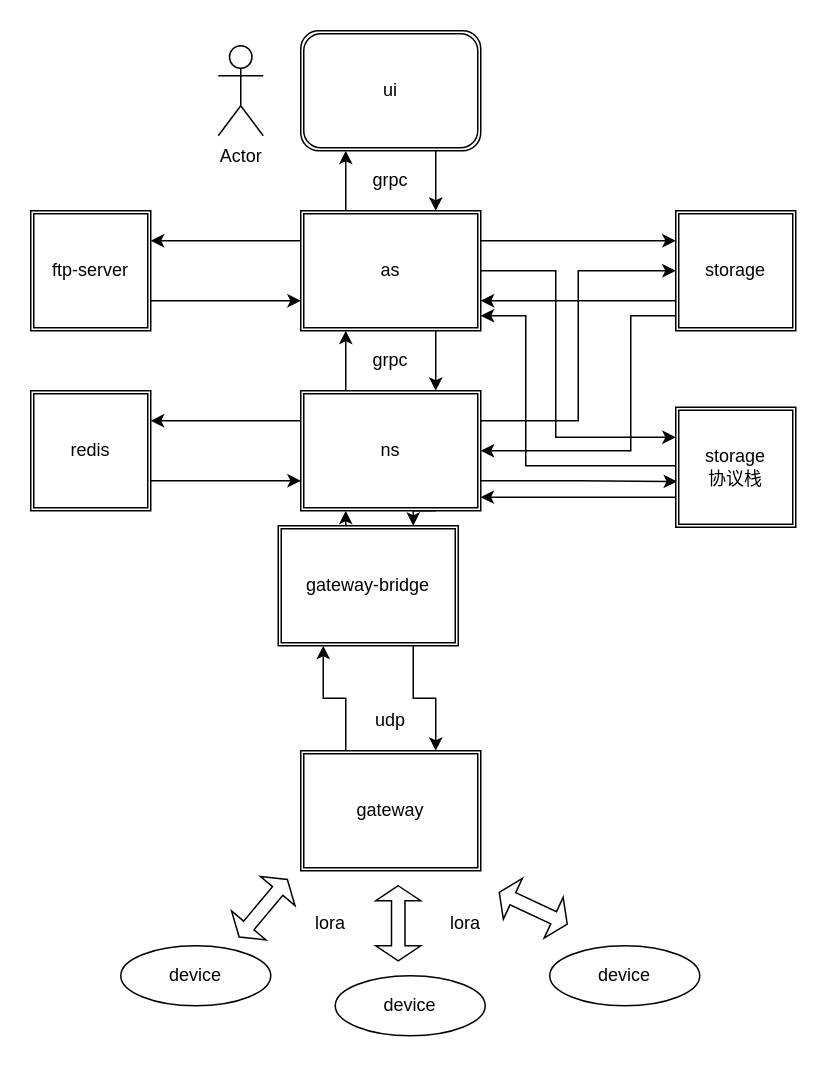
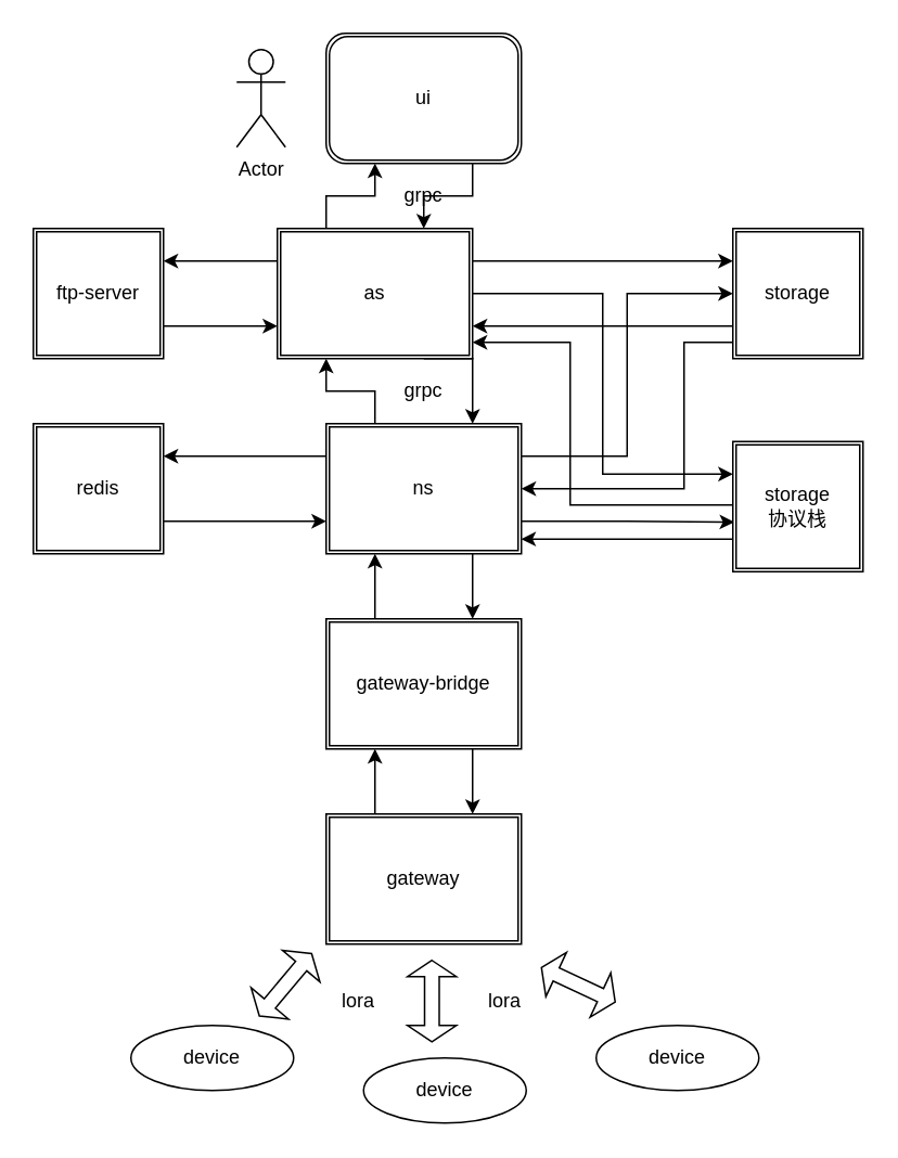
  <mxCell id="0" />
  <mxCell id="1" parent="0" />
  <mxCell id="2" style="edgeStyle=orthogonalEdgeStyle;rounded=0;orthogonalLoop=1;jettySize=auto;html=1;exitX=0.75;exitY=1;exitDx=0;exitDy=0;entryX=0.75;entryY=0;entryDx=0;entryDy=0;" parent="1" source="7" target="13" edge="1"><mxGeometry relative="1" as="geometry"><Array as="points"><mxPoint x="290" y="240" /><mxPoint x="290" y="240" /></Array></mxGeometry></mxCell>
  <mxCell id="3" style="edgeStyle=orthogonalEdgeStyle;rounded=0;orthogonalLoop=1;jettySize=auto;html=1;exitX=0.25;exitY=0;exitDx=0;exitDy=0;entryX=0.25;entryY=1;entryDx=0;entryDy=0;" parent="1" source="7" target="18" edge="1"><mxGeometry relative="1" as="geometry" /></mxCell>
  <mxCell id="4" style="edgeStyle=orthogonalEdgeStyle;rounded=0;orthogonalLoop=1;jettySize=auto;html=1;exitX=1;exitY=0.25;exitDx=0;exitDy=0;entryX=0;entryY=0.25;entryDx=0;entryDy=0;" parent="1" source="7" target="16" edge="1"><mxGeometry relative="1" as="geometry" /></mxCell>
  <mxCell id="5" style="edgeStyle=orthogonalEdgeStyle;rounded=0;orthogonalLoop=1;jettySize=auto;html=1;exitX=0;exitY=0.25;exitDx=0;exitDy=0;entryX=1;entryY=0.25;entryDx=0;entryDy=0;fontColor=#333333;" parent="1" source="7" target="38" edge="1"><mxGeometry relative="1" as="geometry" /></mxCell>
  <mxCell id="6" style="edgeStyle=orthogonalEdgeStyle;rounded=0;orthogonalLoop=1;jettySize=auto;html=1;exitX=1;exitY=0.5;exitDx=0;exitDy=0;entryX=0;entryY=0.25;entryDx=0;entryDy=0;" parent="1" source="7" target="41" edge="1"><mxGeometry relative="1" as="geometry"><Array as="points"><mxPoint x="370" y="180" /><mxPoint x="370" y="291" /></Array></mxGeometry></mxCell>
- <mxCell id="7" value="as" style="shape=ext;double=1;rounded=0;whiteSpace=wrap;html=1;" parent="1" vertex="1"><mxGeometry x="200" y="140" width="120" height="80" as="geometry" /></mxCell>
+ <mxCell id="7" value="as" style="shape=ext;double=1;rounded=0;whiteSpace=wrap;html=1;" parent="1" vertex="1"><mxGeometry x="170" y="140" width="120" height="80" as="geometry" /></mxCell>
  <mxCell id="8" style="edgeStyle=orthogonalEdgeStyle;rounded=0;orthogonalLoop=1;jettySize=auto;html=1;exitX=0.25;exitY=0;exitDx=0;exitDy=0;entryX=0.25;entryY=1;entryDx=0;entryDy=0;" parent="1" source="13" target="7" edge="1"><mxGeometry relative="1" as="geometry" /></mxCell>
  <mxCell id="9" style="edgeStyle=orthogonalEdgeStyle;rounded=0;orthogonalLoop=1;jettySize=auto;html=1;exitX=0.75;exitY=1;exitDx=0;exitDy=0;entryX=0.75;entryY=0;entryDx=0;entryDy=0;" parent="1" source="13" target="21" edge="1"><mxGeometry relative="1" as="geometry" /></mxCell>
  <mxCell id="10" style="edgeStyle=orthogonalEdgeStyle;rounded=0;orthogonalLoop=1;jettySize=auto;html=1;exitX=0;exitY=0.25;exitDx=0;exitDy=0;entryX=1;entryY=0.25;entryDx=0;entryDy=0;" parent="1" source="13" target="23" edge="1"><mxGeometry relative="1" as="geometry" /></mxCell>
  <mxCell id="11" style="edgeStyle=orthogonalEdgeStyle;rounded=0;orthogonalLoop=1;jettySize=auto;html=1;exitX=1;exitY=0.25;exitDx=0;exitDy=0;entryX=0;entryY=0.5;entryDx=0;entryDy=0;" parent="1" source="13" target="16" edge="1"><mxGeometry relative="1" as="geometry" /></mxCell>
  <mxCell id="12" style="edgeStyle=orthogonalEdgeStyle;rounded=0;orthogonalLoop=1;jettySize=auto;html=1;exitX=1;exitY=0.75;exitDx=0;exitDy=0;entryX=0.011;entryY=0.619;entryDx=0;entryDy=0;entryPerimeter=0;" parent="1" source="13" target="41" edge="1"><mxGeometry relative="1" as="geometry"><Array as="points"><mxPoint x="385" y="320" /></Array></mxGeometry></mxCell>
  <mxCell id="13" value="ns" style="shape=ext;double=1;rounded=0;whiteSpace=wrap;html=1;" parent="1" vertex="1"><mxGeometry x="200" y="260" width="120" height="80" as="geometry" /></mxCell>
  <mxCell id="14" style="edgeStyle=orthogonalEdgeStyle;rounded=0;orthogonalLoop=1;jettySize=auto;html=1;exitX=0;exitY=0.75;exitDx=0;exitDy=0;entryX=1;entryY=0.75;entryDx=0;entryDy=0;" parent="1" source="16" target="7" edge="1"><mxGeometry relative="1" as="geometry" /></mxCell>
  <mxCell id="15" value="" style="edgeStyle=orthogonalEdgeStyle;rounded=0;orthogonalLoop=1;jettySize=auto;html=1;entryX=1;entryY=0.5;entryDx=0;entryDy=0;" parent="1" source="16" target="13" edge="1"><mxGeometry relative="1" as="geometry"><Array as="points"><mxPoint x="420" y="210" /><mxPoint x="420" y="300" /></Array></mxGeometry></mxCell>
  <mxCell id="16" value="storage" style="shape=ext;double=1;whiteSpace=wrap;html=1;aspect=fixed;" parent="1" vertex="1"><mxGeometry x="450" y="140" width="80" height="80" as="geometry" /></mxCell>
  <mxCell id="17" style="edgeStyle=orthogonalEdgeStyle;rounded=0;orthogonalLoop=1;jettySize=auto;html=1;exitX=0.75;exitY=1;exitDx=0;exitDy=0;entryX=0.75;entryY=0;entryDx=0;entryDy=0;" parent="1" source="18" target="7" edge="1"><mxGeometry relative="1" as="geometry" /></mxCell>
  <mxCell id="18" value="ui" style="shape=ext;double=1;rounded=1;whiteSpace=wrap;html=1;" parent="1" vertex="1"><mxGeometry x="200" y="20" width="120" height="80" as="geometry" /></mxCell>
  <mxCell id="19" style="edgeStyle=orthogonalEdgeStyle;rounded=0;orthogonalLoop=1;jettySize=auto;html=1;exitX=0.25;exitY=0;exitDx=0;exitDy=0;entryX=0.25;entryY=1;entryDx=0;entryDy=0;" parent="1" source="21" target="13" edge="1"><mxGeometry relative="1" as="geometry" /></mxCell>
  <mxCell id="20" style="edgeStyle=orthogonalEdgeStyle;rounded=0;orthogonalLoop=1;jettySize=auto;html=1;exitX=0.75;exitY=1;exitDx=0;exitDy=0;entryX=0.75;entryY=0;entryDx=0;entryDy=0;" parent="1" source="21" target="25" edge="1"><mxGeometry relative="1" as="geometry" /></mxCell>
- <mxCell id="21" value="gateway-bridge" style="shape=ext;double=1;rounded=0;whiteSpace=wrap;html=1;" parent="1" vertex="1"><mxGeometry x="185" y="350" width="120" height="80" as="geometry" /></mxCell>
+ <mxCell id="21" value="gateway-bridge" style="shape=ext;double=1;rounded=0;whiteSpace=wrap;html=1;" parent="1" vertex="1"><mxGeometry x="200" y="380" width="120" height="80" as="geometry" /></mxCell>
  <mxCell id="22" style="edgeStyle=orthogonalEdgeStyle;rounded=0;orthogonalLoop=1;jettySize=auto;html=1;exitX=1;exitY=0.75;exitDx=0;exitDy=0;entryX=0;entryY=0.75;entryDx=0;entryDy=0;" parent="1" source="23" target="13" edge="1"><mxGeometry relative="1" as="geometry" /></mxCell>
  <mxCell id="23" value="redis" style="shape=ext;double=1;whiteSpace=wrap;html=1;aspect=fixed;" parent="1" vertex="1"><mxGeometry x="20" y="260" width="80" height="80" as="geometry" /></mxCell>
  <mxCell id="24" style="edgeStyle=orthogonalEdgeStyle;rounded=0;orthogonalLoop=1;jettySize=auto;html=1;exitX=0.25;exitY=0;exitDx=0;exitDy=0;entryX=0.25;entryY=1;entryDx=0;entryDy=0;" parent="1" source="25" target="21" edge="1"><mxGeometry relative="1" as="geometry" /></mxCell>
  <mxCell id="25" value="gateway" style="shape=ext;double=1;rounded=0;whiteSpace=wrap;html=1;" parent="1" vertex="1"><mxGeometry x="200" y="500" width="120" height="80" as="geometry" /></mxCell>
- <mxCell id="26" value="udp" style="text;html=1;strokeColor=none;fillColor=none;align=center;verticalAlign=middle;whiteSpace=wrap;rounded=0;" parent="1" vertex="1"><mxGeometry x="240" y="470" width="40" height="20" as="geometry" /></mxCell>
  <mxCell id="27" value="grpc" style="text;html=1;strokeColor=none;fillColor=none;align=center;verticalAlign=middle;whiteSpace=wrap;rounded=0;" parent="1" vertex="1"><mxGeometry x="240" y="110" width="40" height="20" as="geometry" /></mxCell>
  <mxCell id="28" value="grpc" style="text;html=1;strokeColor=none;fillColor=none;align=center;verticalAlign=middle;whiteSpace=wrap;rounded=0;" parent="1" vertex="1"><mxGeometry x="240" y="230" width="40" height="20" as="geometry" /></mxCell>
  <mxCell id="29" value="device" style="ellipse;whiteSpace=wrap;html=1;align=center;container=1;recursiveResize=0;treeFolding=1;treeMoving=1;" parent="1" vertex="1"><mxGeometry x="80" y="630" width="100" height="40" as="geometry" /></mxCell>
  <mxCell id="30" value="device" style="ellipse;whiteSpace=wrap;html=1;align=center;container=1;recursiveResize=0;treeFolding=1;treeMoving=1;" parent="1" vertex="1"><mxGeometry x="223" y="650" width="100" height="40" as="geometry" /></mxCell>
  <mxCell id="31" value="device" style="ellipse;whiteSpace=wrap;html=1;align=center;container=1;recursiveResize=0;treeFolding=1;treeMoving=1;" parent="1" vertex="1"><mxGeometry x="366" y="630" width="100" height="40" as="geometry" /></mxCell>
  <mxCell id="32" value="" style="shape=doubleArrow;direction=south;whiteSpace=wrap;html=1;rotation=40;" parent="1" vertex="1"><mxGeometry x="160" y="580" width="30" height="50" as="geometry" /></mxCell>
  <mxCell id="33" value="" style="shape=doubleArrow;direction=south;whiteSpace=wrap;html=1;rotation=-65;" parent="1" vertex="1"><mxGeometry x="340" y="580" width="30" height="50" as="geometry" /></mxCell>
  <mxCell id="34" value="" style="shape=doubleArrow;direction=south;whiteSpace=wrap;html=1;rotation=0;" parent="1" vertex="1"><mxGeometry x="250" y="590" width="30" height="50" as="geometry" /></mxCell>
  <mxCell id="35" value="lora" style="text;html=1;strokeColor=none;fillColor=none;align=center;verticalAlign=middle;whiteSpace=wrap;rounded=0;" parent="1" vertex="1"><mxGeometry x="200" y="605" width="40" height="20" as="geometry" /></mxCell>
  <mxCell id="36" value="lora" style="text;html=1;strokeColor=none;fillColor=none;align=center;verticalAlign=middle;whiteSpace=wrap;rounded=0;" parent="1" vertex="1"><mxGeometry x="290" y="605" width="40" height="20" as="geometry" /></mxCell>
  <mxCell id="37" style="edgeStyle=orthogonalEdgeStyle;rounded=0;orthogonalLoop=1;jettySize=auto;html=1;exitX=1;exitY=0.75;exitDx=0;exitDy=0;entryX=0;entryY=0.75;entryDx=0;entryDy=0;fontColor=#333333;" parent="1" source="38" target="7" edge="1"><mxGeometry relative="1" as="geometry" /></mxCell>
  <mxCell id="38" value="ftp-server" style="shape=ext;double=1;whiteSpace=wrap;html=1;aspect=fixed;" parent="1" vertex="1"><mxGeometry x="20" y="140" width="80" height="80" as="geometry" /></mxCell>
  <mxCell id="39" style="edgeStyle=orthogonalEdgeStyle;rounded=0;orthogonalLoop=1;jettySize=auto;html=1;exitX=0;exitY=0.5;exitDx=0;exitDy=0;entryX=1;entryY=0.875;entryDx=0;entryDy=0;entryPerimeter=0;" parent="1" source="41" target="7" edge="1"><mxGeometry relative="1" as="geometry"><Array as="points"><mxPoint x="350" y="310" /><mxPoint x="350" y="210" /></Array></mxGeometry></mxCell>
  <mxCell id="40" style="edgeStyle=orthogonalEdgeStyle;rounded=0;orthogonalLoop=1;jettySize=auto;html=1;exitX=0;exitY=0.75;exitDx=0;exitDy=0;entryX=0.999;entryY=0.887;entryDx=0;entryDy=0;entryPerimeter=0;" parent="1" source="41" target="13" edge="1"><mxGeometry relative="1" as="geometry" /></mxCell>
  <mxCell id="41" value="storage&lt;br&gt;协议栈" style="shape=ext;double=1;whiteSpace=wrap;html=1;aspect=fixed;" parent="1" vertex="1"><mxGeometry x="450" y="271" width="80" height="80" as="geometry" /></mxCell>
  <mxCell id="42" value="Actor" style="shape=umlActor;verticalLabelPosition=bottom;labelBackgroundColor=#ffffff;verticalAlign=top;html=1;outlineConnect=0;" parent="1" vertex="1"><mxGeometry x="145" y="30" width="30" height="60" as="geometry" /></mxCell>
